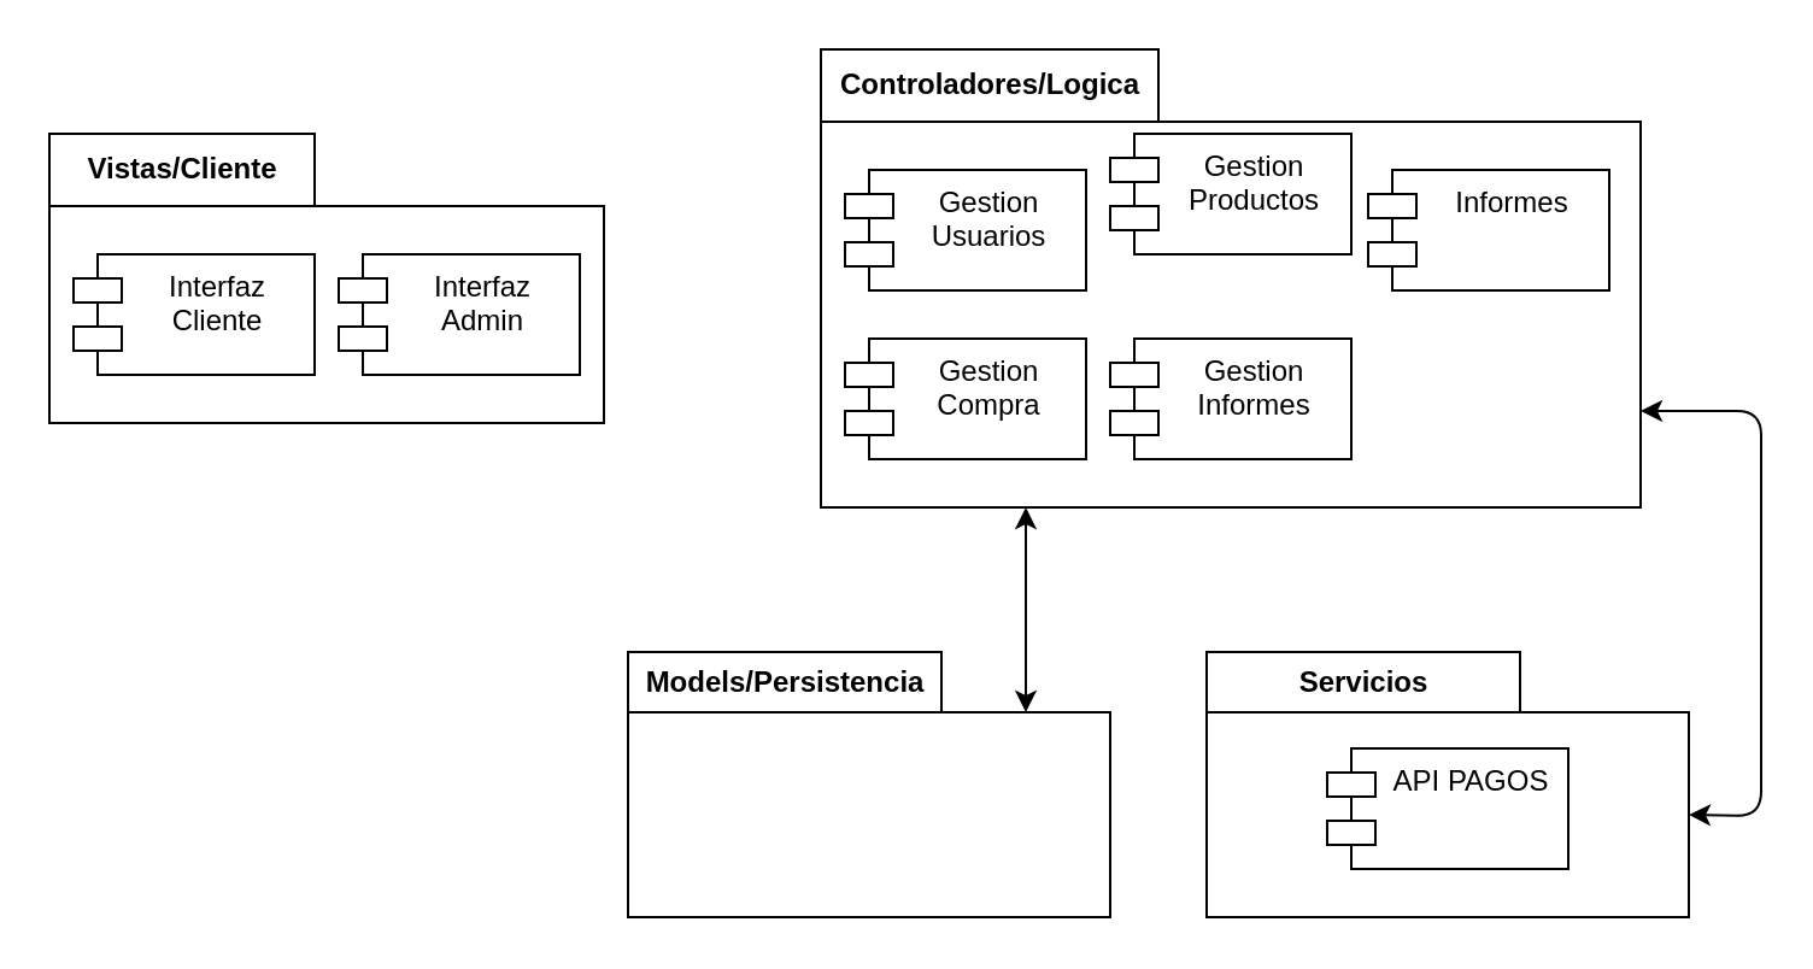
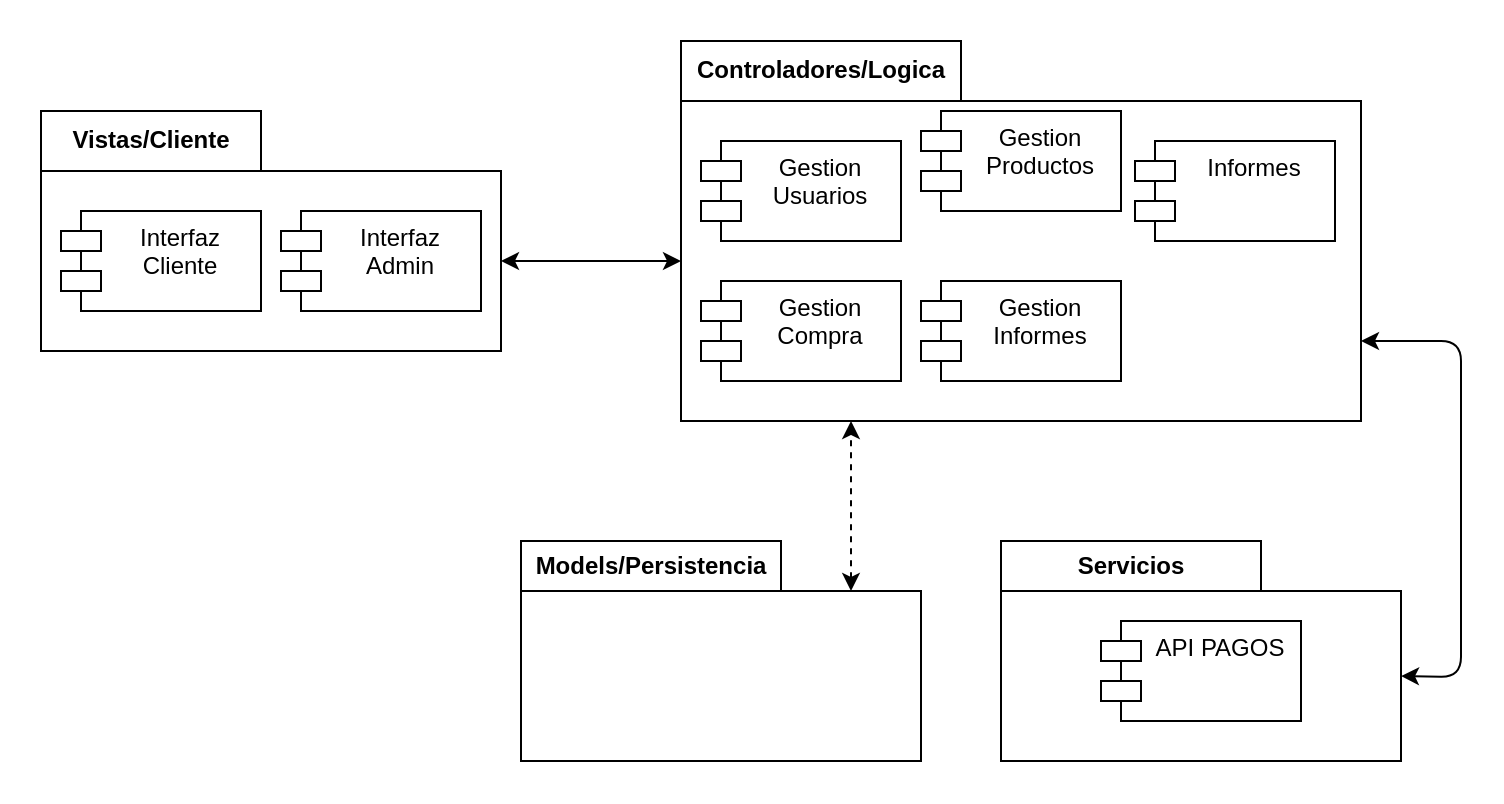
  <mxCell id="0" />
  <mxCell id="1" parent="0" />
  <mxCell id="2" value="Vistas/Cliente" style="shape=folder;fontStyle=1;tabWidth=110;tabHeight=30;tabPosition=left;html=1;boundedLbl=1;labelInHeader=1;container=1;collapsible=0;recursiveResize=0;" parent="1" vertex="1"><mxGeometry x="20" y="55" width="230" height="120" as="geometry" /></mxCell>
  <mxCell id="3" value="Interfaz&#10;Admin" style="shape=module;align=left;spacingLeft=20;align=center;verticalAlign=top;" parent="2" vertex="1"><mxGeometry x="120" y="50" width="100" height="50" as="geometry" /></mxCell>
  <mxCell id="4" value="Interfaz&#10;Cliente" style="shape=module;align=left;spacingLeft=20;align=center;verticalAlign=top;" parent="2" vertex="1"><mxGeometry x="10" y="50" width="100" height="50" as="geometry" /></mxCell>
  <mxCell id="5" value="Controladores/Logica" style="shape=folder;fontStyle=1;tabWidth=140;tabHeight=30;tabPosition=left;html=1;boundedLbl=1;labelInHeader=1;container=1;collapsible=0;recursiveResize=0;" parent="1" vertex="1"><mxGeometry x="340" y="20" width="340" height="190" as="geometry" /></mxCell>
  <mxCell id="6" value="Gestion &#10;Informes" style="shape=module;align=left;spacingLeft=20;align=center;verticalAlign=top;" parent="5" vertex="1"><mxGeometry x="120" y="120" width="100" height="50" as="geometry" /></mxCell>
  <mxCell id="7" value="Informes" style="shape=module;align=left;spacingLeft=20;align=center;verticalAlign=top;" parent="5" vertex="1"><mxGeometry x="227" y="50" width="100" height="50" as="geometry" /></mxCell>
  <mxCell id="8" value="Gestion&#10;Productos" style="shape=module;align=left;spacingLeft=20;align=center;verticalAlign=top;" parent="5" vertex="1"><mxGeometry x="120" y="35" width="100" height="50" as="geometry" /></mxCell>
  <mxCell id="9" value="Gestion&#10;Usuarios" style="shape=module;align=left;spacingLeft=20;align=center;verticalAlign=top;" parent="5" vertex="1"><mxGeometry x="10" y="50" width="100" height="50" as="geometry" /></mxCell>
  <mxCell id="10" value="Gestion&#10;Compra" style="shape=module;align=left;spacingLeft=20;align=center;verticalAlign=top;" parent="5" vertex="1"><mxGeometry x="10" y="120" width="100" height="50" as="geometry" /></mxCell>
  <mxCell id="11" value="Models/Persistencia" style="shape=folder;fontStyle=1;tabWidth=130;tabHeight=25;tabPosition=left;html=1;boundedLbl=1;labelInHeader=1;container=1;collapsible=0;recursiveResize=0;" parent="1" vertex="1"><mxGeometry x="260" y="270" width="200" height="110" as="geometry" /></mxCell>
- <mxCell id="13" value="" style="endArrow=classic;html=1;exitX=0;exitY=0;exitDx=165;exitDy=25;exitPerimeter=0;entryX=0.25;entryY=1;entryDx=0;entryDy=0;entryPerimeter=0;startArrow=classic;startFill=1;" parent="1" source="11" target="5" edge="1"><mxGeometry width="50" height="50" relative="1" as="geometry"><mxPoint x="220" y="330" as="sourcePoint" /><mxPoint x="270" y="280" as="targetPoint" /></mxGeometry></mxCell>
+ <mxCell id="12" value="" style="endArrow=classic;html=1;exitX=0;exitY=0;exitDx=0;exitDy=110;exitPerimeter=0;entryX=0;entryY=0;entryDx=230;entryDy=75;entryPerimeter=0;startArrow=classic;startFill=1;" parent="1" source="5" target="2" edge="1"><mxGeometry width="50" height="50" relative="1" as="geometry"><mxPoint x="220" y="330" as="sourcePoint" /><mxPoint x="270" y="280" as="targetPoint" /></mxGeometry></mxCell>
+ <mxCell id="13" value="" style="endArrow=classic;html=1;exitX=0;exitY=0;exitDx=165;exitDy=25;exitPerimeter=0;entryX=0.25;entryY=1;entryDx=0;entryDy=0;entryPerimeter=0;startArrow=classic;startFill=1;dashed=1;" parent="1" source="11" target="5" edge="1"><mxGeometry width="50" height="50" relative="1" as="geometry"><mxPoint x="220" y="330" as="sourcePoint" /><mxPoint x="270" y="280" as="targetPoint" /></mxGeometry></mxCell>
  <mxCell id="14" value="Servicios" style="shape=folder;fontStyle=1;tabWidth=130;tabHeight=25;tabPosition=left;html=1;boundedLbl=1;labelInHeader=1;container=1;collapsible=0;recursiveResize=0;" vertex="1" parent="1"><mxGeometry x="500" y="270" width="200" height="110" as="geometry" /></mxCell>
  <mxCell id="15" value="API PAGOS" style="shape=module;align=left;spacingLeft=20;align=center;verticalAlign=top;" vertex="1" parent="14"><mxGeometry x="50" y="40" width="100" height="50" as="geometry" /></mxCell>
  <mxCell id="16" value="" style="endArrow=classic;html=1;exitX=0;exitY=0;exitDx=200;exitDy=67.5;exitPerimeter=0;entryX=0;entryY=0;entryDx=340;entryDy=150;entryPerimeter=0;startArrow=classic;startFill=1;" edge="1" parent="1" source="14" target="5"><mxGeometry width="50" height="50" relative="1" as="geometry"><mxPoint x="435" y="305" as="sourcePoint" /><mxPoint x="435" y="220" as="targetPoint" /><Array as="points"><mxPoint x="730" y="338" /><mxPoint x="730" y="170" /></Array></mxGeometry></mxCell>
